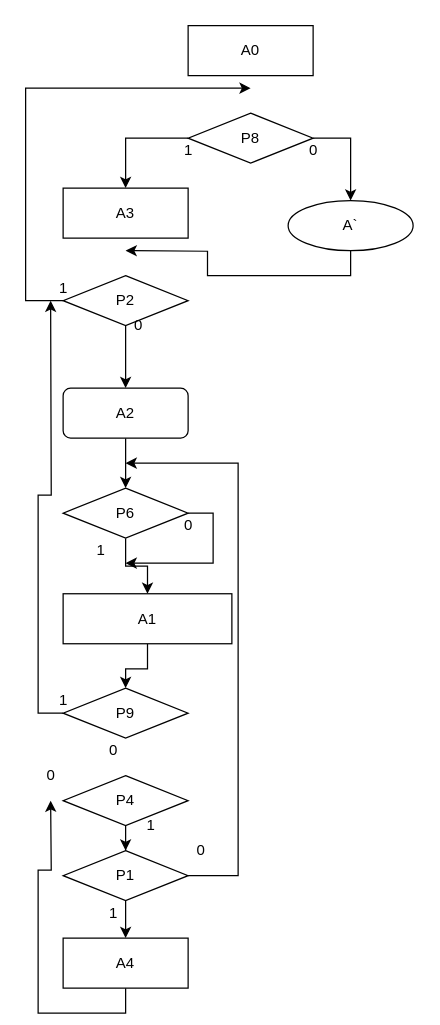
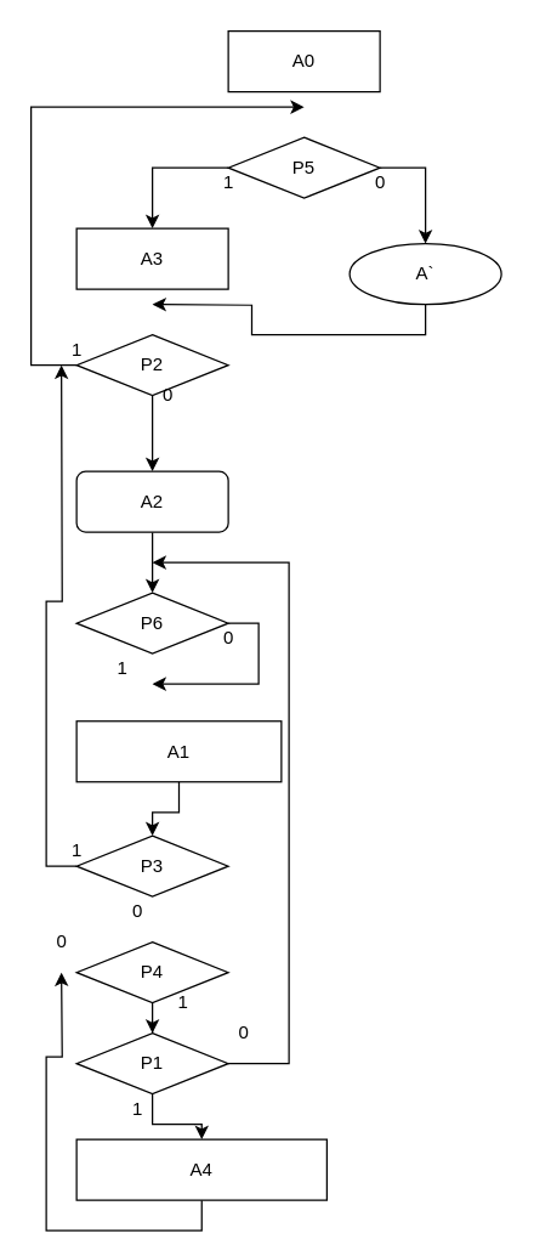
  <mxCell id="0" />
  <mxCell id="1" parent="0" />
  <mxCell id="2" value="A0" style="rounded=0;whiteSpace=wrap;html=1;" parent="1" vertex="1"><mxGeometry x="150" y="20" width="100" height="40" as="geometry" /></mxCell>
  <mxCell id="3" style="edgeStyle=orthogonalEdgeStyle;rounded=0;orthogonalLoop=1;jettySize=auto;html=1;exitX=0;exitY=0.5;exitDx=0;exitDy=0;entryX=0.5;entryY=0;entryDx=0;entryDy=0;" parent="1" source="5" target="6" edge="1"><mxGeometry relative="1" as="geometry"><mxPoint x="100" y="160" as="targetPoint" /></mxGeometry></mxCell>
  <mxCell id="4" style="edgeStyle=orthogonalEdgeStyle;rounded=0;orthogonalLoop=1;jettySize=auto;html=1;exitX=1;exitY=0.5;exitDx=0;exitDy=0;" parent="1" source="5" edge="1" target="39"><mxGeometry relative="1" as="geometry"><mxPoint x="281" y="210" as="targetPoint" /><Array as="points"><mxPoint x="280" y="110" /><mxPoint x="280" y="200" /><mxPoint x="281" y="200" /></Array></mxGeometry></mxCell>
- <mxCell id="5" value="P8" style="rhombus;whiteSpace=wrap;html=1;" parent="1" vertex="1"><mxGeometry x="150" y="90" width="100" height="40" as="geometry" /></mxCell>
+ <mxCell id="5" value="P5" style="rhombus;whiteSpace=wrap;html=1;" parent="1" vertex="1"><mxGeometry x="150" y="90" width="100" height="40" as="geometry" /></mxCell>
  <mxCell id="6" value="A3" style="rounded=0;whiteSpace=wrap;html=1;" parent="1" vertex="1"><mxGeometry x="50" y="150" width="100" height="40" as="geometry" /></mxCell>
  <mxCell id="7" style="edgeStyle=orthogonalEdgeStyle;rounded=0;orthogonalLoop=1;jettySize=auto;html=1;exitX=0;exitY=0.5;exitDx=0;exitDy=0;" parent="1" source="9" edge="1"><mxGeometry relative="1" as="geometry"><mxPoint x="200" y="70" as="targetPoint" /><Array as="points"><mxPoint x="20" y="240" /><mxPoint x="20" y="70" /></Array></mxGeometry></mxCell>
  <mxCell id="8" style="edgeStyle=orthogonalEdgeStyle;rounded=0;orthogonalLoop=1;jettySize=auto;html=1;exitX=0.5;exitY=1;exitDx=0;exitDy=0;" parent="1" source="9" target="11" edge="1"><mxGeometry relative="1" as="geometry" /></mxCell>
  <mxCell id="9" value="P2" style="rhombus;whiteSpace=wrap;html=1;" parent="1" vertex="1"><mxGeometry x="50" y="220" width="100" height="40" as="geometry" /></mxCell>
  <mxCell id="10" style="edgeStyle=orthogonalEdgeStyle;rounded=0;orthogonalLoop=1;jettySize=auto;html=1;exitX=0.5;exitY=1;exitDx=0;exitDy=0;" parent="1" source="11" edge="1"><mxGeometry relative="1" as="geometry"><mxPoint x="100" y="390" as="targetPoint" /></mxGeometry></mxCell>
  <mxCell id="11" value="A2" style="whiteSpace=wrap;html=1;rounded=1;" parent="1" vertex="1"><mxGeometry x="50" y="310" width="100" height="40" as="geometry" /></mxCell>
- <mxCell id="12" style="edgeStyle=orthogonalEdgeStyle;rounded=0;orthogonalLoop=1;jettySize=auto;html=1;exitX=0.5;exitY=1;exitDx=0;exitDy=0;" parent="1" source="14" target="16" edge="1"><mxGeometry relative="1" as="geometry" /></mxCell>
  <mxCell id="13" style="edgeStyle=orthogonalEdgeStyle;rounded=0;orthogonalLoop=1;jettySize=auto;html=1;exitX=1;exitY=0.5;exitDx=0;exitDy=0;" parent="1" source="14" edge="1"><mxGeometry relative="1" as="geometry"><mxPoint x="100" y="450" as="targetPoint" /><Array as="points"><mxPoint x="170" y="410" /><mxPoint x="170" y="450" /></Array></mxGeometry></mxCell>
  <mxCell id="14" value="P6" style="rhombus;whiteSpace=wrap;html=1;" parent="1" vertex="1"><mxGeometry x="50" y="390" width="100" height="40" as="geometry" /></mxCell>
  <mxCell id="15" style="edgeStyle=orthogonalEdgeStyle;rounded=0;orthogonalLoop=1;jettySize=auto;html=1;exitX=0.5;exitY=1;exitDx=0;exitDy=0;" parent="1" source="16" target="18" edge="1"><mxGeometry relative="1" as="geometry" /></mxCell>
  <mxCell id="16" value="A1" style="rounded=0;whiteSpace=wrap;html=1;" parent="1" vertex="1"><mxGeometry x="50" y="474.5" width="135" height="40" as="geometry" /></mxCell>
  <mxCell id="17" style="edgeStyle=orthogonalEdgeStyle;rounded=0;orthogonalLoop=1;jettySize=auto;html=1;exitX=0;exitY=0.5;exitDx=0;exitDy=0;" parent="1" source="18" edge="1"><mxGeometry relative="1" as="geometry"><mxPoint x="40" y="240" as="targetPoint" /></mxGeometry></mxCell>
- <mxCell id="18" value="P9" style="rhombus;whiteSpace=wrap;html=1;" parent="1" vertex="1"><mxGeometry x="50" y="550" width="100" height="40" as="geometry" /></mxCell>
+ <mxCell id="18" value="P3" style="rhombus;whiteSpace=wrap;html=1;" parent="1" vertex="1"><mxGeometry x="50" y="550" width="100" height="40" as="geometry" /></mxCell>
  <mxCell id="19" value="" style="edgeStyle=orthogonalEdgeStyle;rounded=0;orthogonalLoop=1;jettySize=auto;html=1;" parent="1" source="20" target="23" edge="1"><mxGeometry relative="1" as="geometry" /></mxCell>
  <mxCell id="20" value="P4" style="rhombus;whiteSpace=wrap;html=1;" parent="1" vertex="1"><mxGeometry x="50" y="620" width="100" height="40" as="geometry" /></mxCell>
  <mxCell id="21" style="edgeStyle=orthogonalEdgeStyle;rounded=0;orthogonalLoop=1;jettySize=auto;html=1;exitX=1;exitY=0.5;exitDx=0;exitDy=0;" parent="1" source="23" edge="1"><mxGeometry relative="1" as="geometry"><mxPoint x="100" y="370" as="targetPoint" /><Array as="points"><mxPoint x="190" y="700" /><mxPoint x="190" y="370" /></Array></mxGeometry></mxCell>
  <mxCell id="22" style="edgeStyle=orthogonalEdgeStyle;rounded=0;orthogonalLoop=1;jettySize=auto;html=1;exitX=0.5;exitY=1;exitDx=0;exitDy=0;" parent="1" source="23" target="25" edge="1"><mxGeometry relative="1" as="geometry" /></mxCell>
  <mxCell id="23" value="P1" style="rhombus;whiteSpace=wrap;html=1;" parent="1" vertex="1"><mxGeometry x="50" y="680" width="100" height="40" as="geometry" /></mxCell>
  <mxCell id="24" style="edgeStyle=orthogonalEdgeStyle;rounded=0;orthogonalLoop=1;jettySize=auto;html=1;exitX=0.5;exitY=1;exitDx=0;exitDy=0;" parent="1" source="25" edge="1"><mxGeometry relative="1" as="geometry"><mxPoint x="40" y="640" as="targetPoint" /></mxGeometry></mxCell>
- <mxCell id="25" value="A4" style="rounded=0;whiteSpace=wrap;html=1;" parent="1" vertex="1"><mxGeometry x="50" y="750" width="100" height="40" as="geometry" /></mxCell>
+ <mxCell id="25" value="A4" style="rounded=0;whiteSpace=wrap;html=1;" parent="1" vertex="1"><mxGeometry x="50" y="750" width="165" height="40" as="geometry" /></mxCell>
  <mxCell id="26" value="1" style="text;html=1;align=center;verticalAlign=middle;resizable=0;points=[];autosize=1;" parent="1" vertex="1"><mxGeometry x="140" y="110" width="20" height="20" as="geometry" /></mxCell>
  <mxCell id="27" value="0" style="text;html=1;align=center;verticalAlign=middle;resizable=0;points=[];autosize=1;" parent="1" vertex="1"><mxGeometry x="240" y="110" width="20" height="20" as="geometry" /></mxCell>
  <mxCell id="28" value="1" style="text;html=1;align=center;verticalAlign=middle;resizable=0;points=[];autosize=1;" parent="1" vertex="1"><mxGeometry x="40" y="220" width="20" height="20" as="geometry" /></mxCell>
  <mxCell id="29" value="1" style="text;html=1;align=center;verticalAlign=middle;resizable=0;points=[];autosize=1;" parent="1" vertex="1"><mxGeometry x="70" y="430" width="20" height="20" as="geometry" /></mxCell>
  <mxCell id="30" value="1" style="text;html=1;align=center;verticalAlign=middle;resizable=0;points=[];autosize=1;" parent="1" vertex="1"><mxGeometry x="110" y="650" width="20" height="20" as="geometry" /></mxCell>
  <mxCell id="31" value="1" style="text;html=1;align=center;verticalAlign=middle;resizable=0;points=[];autosize=1;" parent="1" vertex="1"><mxGeometry x="40" y="550" width="20" height="20" as="geometry" /></mxCell>
  <mxCell id="32" value="0" style="text;html=1;align=center;verticalAlign=middle;resizable=0;points=[];autosize=1;" parent="1" vertex="1"><mxGeometry x="100" y="250" width="20" height="20" as="geometry" /></mxCell>
  <mxCell id="33" value="0" style="text;html=1;align=center;verticalAlign=middle;resizable=0;points=[];autosize=1;" parent="1" vertex="1"><mxGeometry x="140" y="410" width="20" height="20" as="geometry" /></mxCell>
  <mxCell id="34" value="0" style="text;html=1;align=center;verticalAlign=middle;resizable=0;points=[];autosize=1;" parent="1" vertex="1"><mxGeometry x="80" y="590" width="20" height="20" as="geometry" /></mxCell>
  <mxCell id="35" value="0" style="text;html=1;align=center;verticalAlign=middle;resizable=0;points=[];autosize=1;" parent="1" vertex="1"><mxGeometry x="150" y="670" width="20" height="20" as="geometry" /></mxCell>
  <mxCell id="36" value="1" style="text;html=1;align=center;verticalAlign=middle;resizable=0;points=[];autosize=1;" parent="1" vertex="1"><mxGeometry x="80" y="720" width="20" height="20" as="geometry" /></mxCell>
  <mxCell id="37" value="0" style="text;html=1;align=center;verticalAlign=middle;resizable=0;points=[];autosize=1;" parent="1" vertex="1"><mxGeometry x="30" y="610" width="20" height="20" as="geometry" /></mxCell>
  <mxCell id="38" style="edgeStyle=orthogonalEdgeStyle;rounded=0;orthogonalLoop=1;jettySize=auto;html=1;exitX=0.5;exitY=1;exitDx=0;exitDy=0;" edge="1" parent="1" source="39"><mxGeometry relative="1" as="geometry"><mxPoint x="100" y="200" as="targetPoint" /></mxGeometry></mxCell>
  <mxCell id="39" value="A`" style="ellipse;whiteSpace=wrap;html=1;" vertex="1" parent="1"><mxGeometry x="230" y="160" width="100" height="40" as="geometry" /></mxCell>
